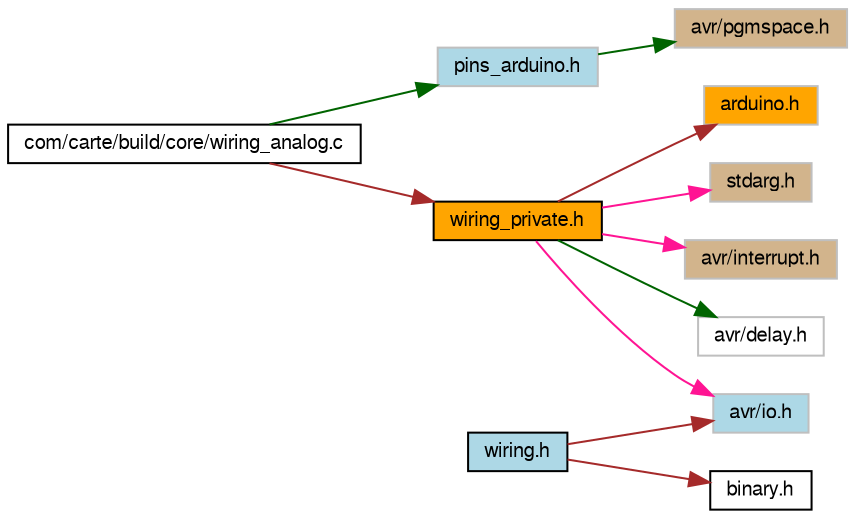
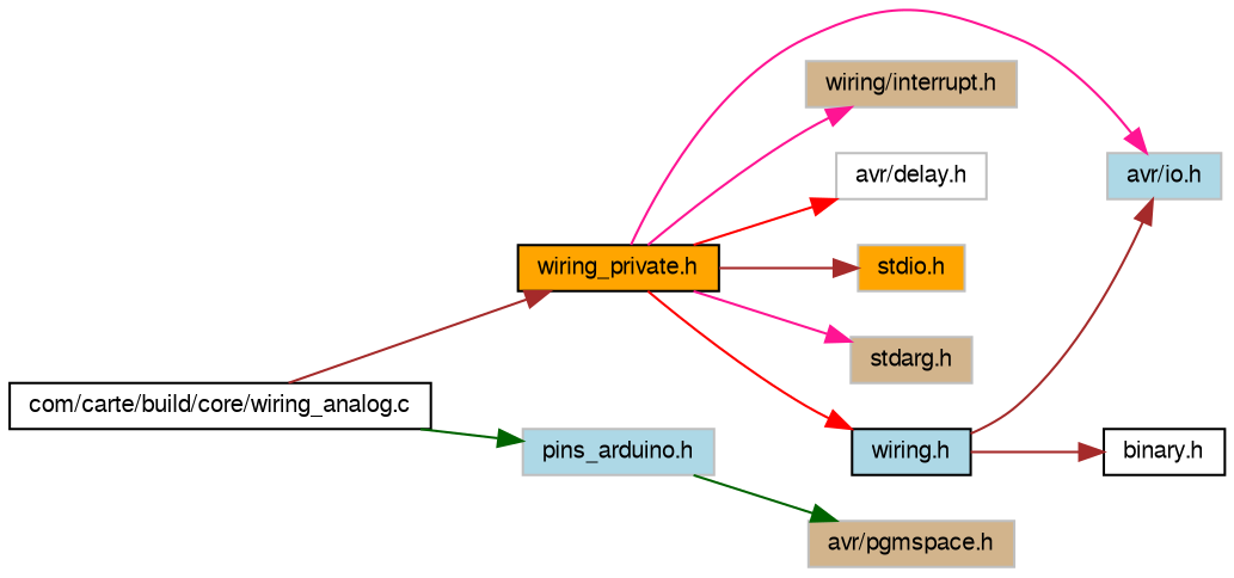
  digraph {
    rankdir=LR
    node [color=grey75 fillcolor=white fontname=FreeSans fontsize=10 shape=record style=filled]
    edge [color=brown fontname=FreeSans fontsize=10 labelfontname=FreeSans labelfontsize=10 style=solid]
    n1 [color=black fontcolor=black height=0.2 label="com/carte/build/core/wiring_analog.c" width=0.4]
    n2 [color=black fillcolor=orange height=0.2 label="wiring_private.h" width=0.4]
    n3 [fillcolor=lightblue height=0.2 label="pins_arduino.h" width=0.4]
    n4 [fillcolor=lightblue height=0.2 label="avr/io.h" width=0.4]
-   n5 [fillcolor=tan height=0.2 label="avr/interrupt.h" width=0.4]
+   n5 [fillcolor=tan height=0.2 label="wiring/interrupt.h" width=0.4]
    n6 [height=0.2 label="avr/delay.h" width=0.4]
-   n7 [fillcolor=orange height=0.2 label="arduino.h" width=0.4]
+   n7 [fillcolor=orange height=0.2 label="stdio.h" width=0.4]
    n8 [fillcolor=tan height=0.2 label="stdarg.h" width=0.4]
    n9 [color=black fillcolor=lightblue height=0.2 label="wiring.h" width=0.4]
    n10 [fillcolor=tan height=0.2 label="avr/pgmspace.h" width=0.4]
    n11 [color=black height=0.2 label="binary.h" width=0.4]
    n1 -> n2
    n1 -> n3 [color=darkgreen]
    n2 -> n4 [color=deeppink]
    n2 -> n5 [color=deeppink]
-   n2 -> n6 [color=darkgreen]
+   n2 -> n6 [color=red]
    n2 -> n7
    n2 -> n8 [color=deeppink]
+   n2 -> n9 [color=red]
    n3 -> n10 [color=darkgreen]
    n9 -> n4
    n9 -> n11
  }
